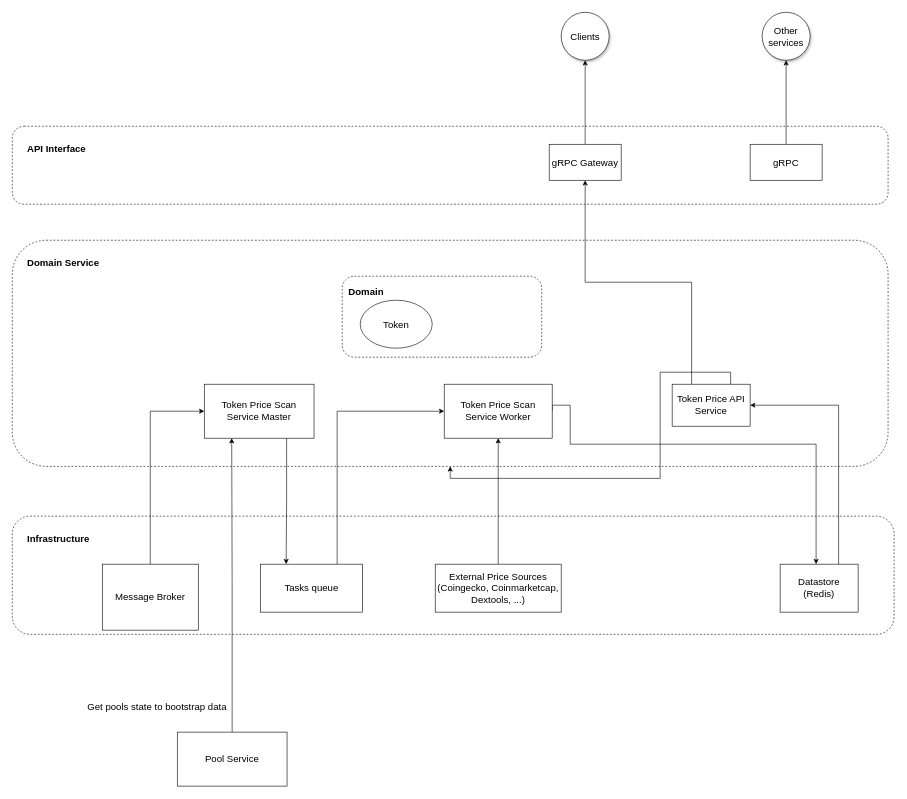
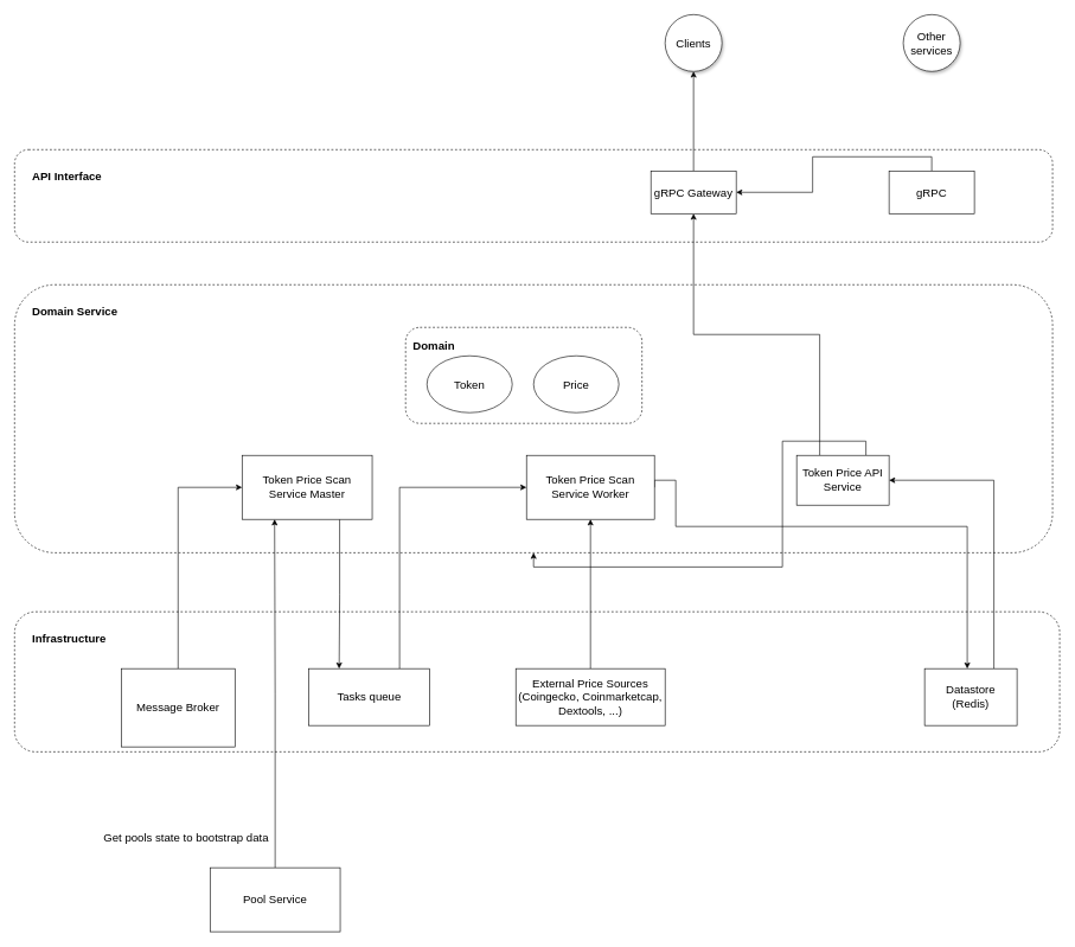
  <mxCell id="0" />
  <mxCell id="1" parent="0" />
  <mxCell id="2" value="&lt;b style=&quot;font-size: 16px;&quot;&gt;API Interface&lt;/b&gt;" style="rounded=1;whiteSpace=wrap;html=1;dashed=1;fontSize=16;fillColor=default;align=left;verticalAlign=top;spacingTop=22;spacingLeft=23;fillOpacity=50;" parent="1" vertex="1"><mxGeometry x="20" y="210" width="1460" height="130" as="geometry" /></mxCell>
  <mxCell id="3" value="&lt;b style=&quot;font-size: 16px;&quot;&gt;Infrastructure&lt;/b&gt;" style="rounded=1;whiteSpace=wrap;html=1;dashed=1;fontSize=16;fillColor=default;align=left;verticalAlign=top;spacingTop=22;spacingLeft=23;fillOpacity=50;" parent="1" vertex="1"><mxGeometry x="20" y="860" width="1470" height="197" as="geometry" /></mxCell>
  <mxCell id="4" value="&lt;b style=&quot;font-size: 16px;&quot;&gt;Domain Service&lt;/b&gt;" style="rounded=1;whiteSpace=wrap;html=1;dashed=1;fontSize=16;fillColor=default;align=left;verticalAlign=top;spacingTop=22;spacingLeft=23;fillOpacity=50;" parent="1" vertex="1"><mxGeometry x="20" y="400" width="1460" height="377" as="geometry" /></mxCell>
  <mxCell id="5" style="edgeStyle=orthogonalEdgeStyle;rounded=0;orthogonalLoop=1;jettySize=auto;html=1;exitX=0.25;exitY=0;exitDx=0;exitDy=0;entryX=0.5;entryY=1;entryDx=0;entryDy=0;fontSize=16;" parent="1" source="7" target="17" edge="1"><mxGeometry relative="1" as="geometry" /></mxCell>
  <mxCell id="6" style="edgeStyle=orthogonalEdgeStyle;rounded=0;orthogonalLoop=1;jettySize=auto;html=1;exitX=0.75;exitY=0;exitDx=0;exitDy=0;fontSize=16;" parent="1" source="7" target="4" edge="1"><mxGeometry relative="1" as="geometry" /></mxCell>
  <mxCell id="7" value="Token Price API Service" style="rounded=0;whiteSpace=wrap;html=1;fontSize=16;" parent="1" vertex="1"><mxGeometry x="1120" y="640" width="130" height="70" as="geometry" /></mxCell>
  <mxCell id="8" style="edgeStyle=orthogonalEdgeStyle;rounded=0;orthogonalLoop=1;jettySize=auto;html=1;exitX=0.75;exitY=1;exitDx=0;exitDy=0;entryX=0.25;entryY=0;entryDx=0;entryDy=0;fontSize=16;" edge="1" parent="1" source="9" target="13"><mxGeometry relative="1" as="geometry" /></mxCell>
  <mxCell id="9" value="Token Price Scan Service Master" style="rounded=0;whiteSpace=wrap;html=1;fontSize=16;" parent="1" vertex="1"><mxGeometry x="340" y="640" width="183" height="90" as="geometry" /></mxCell>
  <mxCell id="10" style="edgeStyle=orthogonalEdgeStyle;rounded=0;orthogonalLoop=1;jettySize=auto;html=1;exitX=0.5;exitY=0;exitDx=0;exitDy=0;entryX=0;entryY=0.5;entryDx=0;entryDy=0;fontSize=16;" edge="1" parent="1" source="11" target="9"><mxGeometry relative="1" as="geometry" /></mxCell>
  <mxCell id="11" value="Message Broker" style="rounded=0;whiteSpace=wrap;html=1;fontSize=16;" parent="1" vertex="1"><mxGeometry x="170" y="940" width="160" height="110" as="geometry" /></mxCell>
  <mxCell id="12" style="edgeStyle=orthogonalEdgeStyle;rounded=0;orthogonalLoop=1;jettySize=auto;html=1;exitX=0.75;exitY=0;exitDx=0;exitDy=0;entryX=0;entryY=0.5;entryDx=0;entryDy=0;fontSize=16;" edge="1" parent="1" source="13" target="19"><mxGeometry relative="1" as="geometry" /></mxCell>
  <mxCell id="13" value="Tasks queue" style="rounded=0;whiteSpace=wrap;html=1;fontSize=16;" parent="1" vertex="1"><mxGeometry x="434" y="940" width="170" height="80" as="geometry" /></mxCell>
  <mxCell id="14" style="edgeStyle=orthogonalEdgeStyle;rounded=0;orthogonalLoop=1;jettySize=auto;html=1;exitX=0.75;exitY=0;exitDx=0;exitDy=0;entryX=1;entryY=0.5;entryDx=0;entryDy=0;fontSize=16;" parent="1" source="15" target="7" edge="1"><mxGeometry relative="1" as="geometry" /></mxCell>
  <mxCell id="15" value="Datastore&lt;br style=&quot;font-size: 16px;&quot;&gt;(Redis)" style="rounded=0;whiteSpace=wrap;html=1;fontSize=16;" parent="1" vertex="1"><mxGeometry x="1300" y="940" width="130" height="80" as="geometry" /></mxCell>
  <mxCell id="16" style="edgeStyle=orthogonalEdgeStyle;rounded=0;orthogonalLoop=1;jettySize=auto;html=1;exitX=0.5;exitY=0;exitDx=0;exitDy=0;entryX=0.5;entryY=1;entryDx=0;entryDy=0;fontSize=16;" parent="1" source="17" target="25" edge="1"><mxGeometry relative="1" as="geometry" /></mxCell>
  <mxCell id="17" value="gRPC Gateway" style="rounded=0;whiteSpace=wrap;html=1;fontSize=16;" parent="1" vertex="1"><mxGeometry x="915" y="240" width="120" height="60" as="geometry" /></mxCell>
  <mxCell id="18" style="edgeStyle=orthogonalEdgeStyle;rounded=0;orthogonalLoop=1;jettySize=auto;html=1;exitX=1;exitY=0.5;exitDx=0;exitDy=0;fontSize=16;" parent="1" source="19" edge="1"><mxGeometry relative="1" as="geometry"><mxPoint x="1360" y="940" as="targetPoint" /><Array as="points"><mxPoint x="920" y="675" /><mxPoint x="950" y="675" /><mxPoint x="950" y="740" /><mxPoint x="1360" y="740" /></Array></mxGeometry></mxCell>
  <mxCell id="19" value="Token Price Scan Service Worker" style="rounded=0;whiteSpace=wrap;html=1;fontSize=16;" parent="1" vertex="1"><mxGeometry x="740" y="640" width="180" height="90" as="geometry" /></mxCell>
- <mxCell id="20" style="edgeStyle=orthogonalEdgeStyle;rounded=0;orthogonalLoop=1;jettySize=auto;html=1;exitX=0.5;exitY=0;exitDx=0;exitDy=0;fontSize=16;" parent="1" source="21" target="26" edge="1"><mxGeometry relative="1" as="geometry" /></mxCell>
+ <mxCell id="20" style="edgeStyle=orthogonalEdgeStyle;rounded=0;orthogonalLoop=1;jettySize=auto;html=1;exitX=0.5;exitY=0;exitDx=0;exitDy=0;fontSize=16;" parent="1" source="21" target="17" edge="1"><mxGeometry relative="1" as="geometry" /></mxCell>
  <mxCell id="21" value="gRPC" style="rounded=0;whiteSpace=wrap;html=1;fontSize=16;" parent="1" vertex="1"><mxGeometry x="1250" y="240" width="120" height="60" as="geometry" /></mxCell>
  <mxCell id="22" value="" style="rounded=1;whiteSpace=wrap;html=1;fontSize=16;dashed=1;fillOpacity=50;" parent="1" vertex="1"><mxGeometry x="570" y="460" width="332.5" height="135" as="geometry" /></mxCell>
  <mxCell id="23" value="Token" style="ellipse;whiteSpace=wrap;html=1;fontSize=16;" parent="1" vertex="1"><mxGeometry x="600" y="500" width="120" height="80" as="geometry" /></mxCell>
  <mxCell id="24" value="&lt;b style=&quot;font-size: 16px;&quot;&gt;Domain&lt;/b&gt;" style="text;html=1;strokeColor=none;fillColor=none;align=center;verticalAlign=middle;whiteSpace=wrap;rounded=0;dashed=1;fontSize=16;" parent="1" vertex="1"><mxGeometry x="580" y="470" width="60" height="30" as="geometry" /></mxCell>
  <mxCell id="25" value="Clients" style="ellipse;whiteSpace=wrap;html=1;aspect=fixed;shadow=1;fontSize=16;fillColor=default;" parent="1" vertex="1"><mxGeometry x="935" y="20" width="80" height="80" as="geometry" /></mxCell>
  <mxCell id="26" value="Other services" style="ellipse;whiteSpace=wrap;html=1;aspect=fixed;shadow=1;fontSize=16;fillColor=default;" parent="1" vertex="1"><mxGeometry x="1270" y="20" width="80" height="80" as="geometry" /></mxCell>
+ <mxCell id="27" value="Price" style="ellipse;whiteSpace=wrap;html=1;fontSize=16;" parent="1" vertex="1"><mxGeometry x="750" y="500" width="120" height="80" as="geometry" /></mxCell>
  <mxCell id="28" style="edgeStyle=orthogonalEdgeStyle;rounded=0;orthogonalLoop=1;jettySize=auto;html=1;entryX=0.5;entryY=1;entryDx=0;entryDy=0;fontSize=16;" parent="1" source="29" target="19" edge="1"><mxGeometry relative="1" as="geometry" /></mxCell>
  <mxCell id="29" value="External Price Sources (Coingecko, Coinmarketcap, Dextools, ...)" style="rounded=0;whiteSpace=wrap;html=1;fontSize=16;" parent="1" vertex="1"><mxGeometry x="725" y="940" width="210" height="80" as="geometry" /></mxCell>
  <mxCell id="30" style="edgeStyle=orthogonalEdgeStyle;rounded=0;orthogonalLoop=1;jettySize=auto;html=1;entryX=0.25;entryY=1;entryDx=0;entryDy=0;fontSize=16;" edge="1" parent="1" source="32" target="9"><mxGeometry relative="1" as="geometry" /></mxCell>
  <mxCell id="31" value="Get pools state to bootstrap data" style="edgeLabel;html=1;align=center;verticalAlign=middle;resizable=0;points=[];fontSize=16;" vertex="1" connectable="0" parent="30"><mxGeometry x="-0.822" y="4" relative="1" as="geometry"><mxPoint x="-122" as="offset" /></mxGeometry></mxCell>
  <mxCell id="32" value="Pool Service" style="rounded=0;whiteSpace=wrap;html=1;fontSize=16;" vertex="1" parent="1"><mxGeometry x="295" y="1220" width="183" height="90" as="geometry" /></mxCell>
